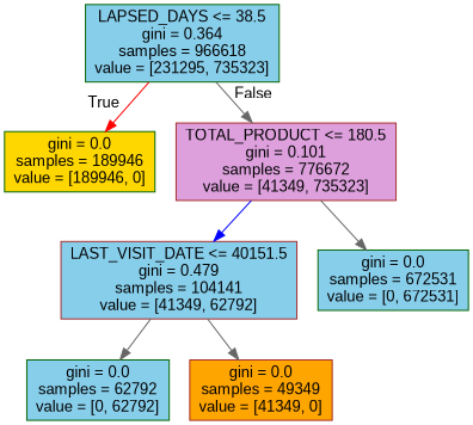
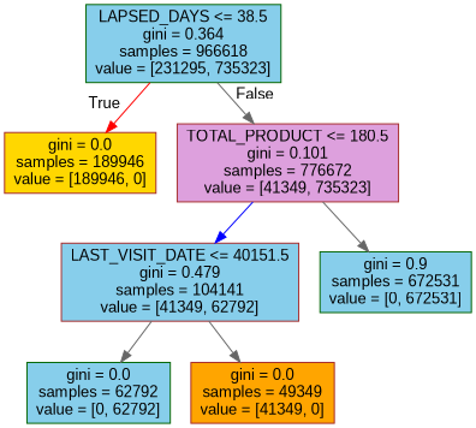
  digraph {
    fontname="Liberation Sans"
    node [color=brown fillcolor=skyblue fontname="Liberation Sans" shape=box style=filled]
    edge [color=gray40 fontname="Liberation Sans"]
    n1 [color=darkgreen label="LAPSED_DAYS <= 38.5\ngini = 0.364\nsamples = 966618\nvalue = [231295, 735323]"]
-   n2 [color=darkgreen fillcolor=gold label="gini = 0.0\nsamples = 189946\nvalue = [189946, 0]"]
+   n2 [fillcolor=gold label="gini = 0.0\nsamples = 189946\nvalue = [189946, 0]"]
    n3 [fillcolor=plum label="TOTAL_PRODUCT <= 180.5\ngini = 0.101\nsamples = 776672\nvalue = [41349, 735323]"]
    n4 [label="LAST_VISIT_DATE <= 40151.5\ngini = 0.479\nsamples = 104141\nvalue = [41349, 62792]"]
-   n5 [color=darkgreen label="gini = 0.0\nsamples = 672531\nvalue = [0, 672531]"]
+   n5 [color=darkgreen label="gini = 0.9\nsamples = 672531\nvalue = [0, 672531]"]
    n6 [color=darkgreen label="gini = 0.0\nsamples = 62792\nvalue = [0, 62792]"]
    n7 [fillcolor=orange label="gini = 0.0\nsamples = 49349\nvalue = [41349, 0]"]
    n1 -> n2 [color=red headlabel=True labelangle=45 labeldistance=2.5]
    n1 -> n3 [headlabel=False labelangle=-45 labeldistance=2.5]
    n3 -> n4 [color=blue]
    n3 -> n5
    n4 -> n6
    n4 -> n7
  }
